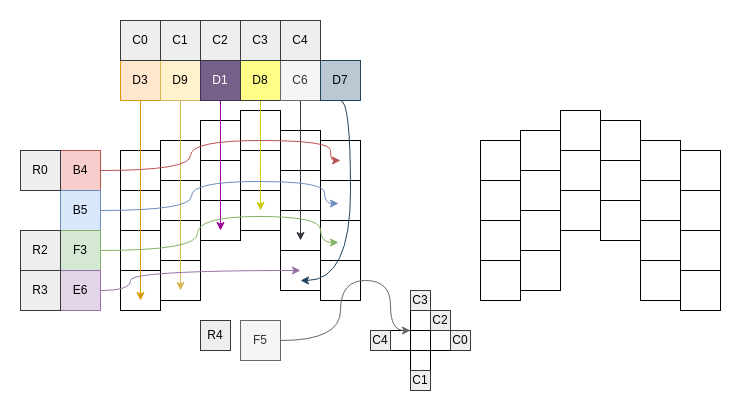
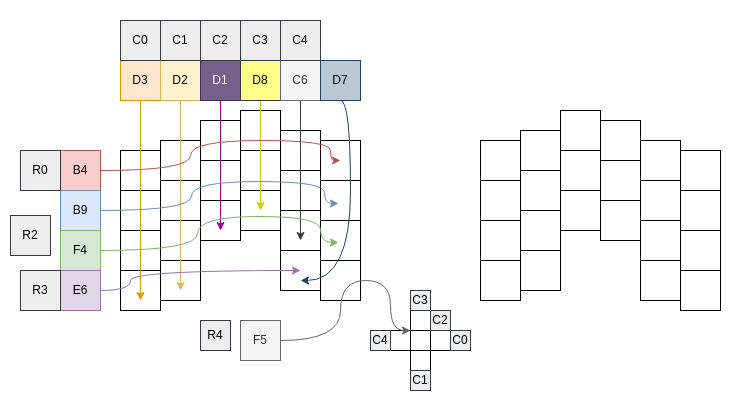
  <mxCell id="0" />
  <mxCell id="1" parent="0" />
  <mxCell id="2" value="" style="rounded=0;whiteSpace=wrap;html=1;" vertex="1" parent="1"><mxGeometry x="120" y="150" width="40" height="40" as="geometry" /></mxCell>
  <mxCell id="3" value="" style="rounded=0;whiteSpace=wrap;html=1;" vertex="1" parent="1"><mxGeometry x="160" y="140" width="40" height="40" as="geometry" /></mxCell>
  <mxCell id="4" value="" style="rounded=0;whiteSpace=wrap;html=1;" vertex="1" parent="1"><mxGeometry x="200" y="120" width="40" height="40" as="geometry" /></mxCell>
  <mxCell id="5" value="" style="rounded=0;whiteSpace=wrap;html=1;" vertex="1" parent="1"><mxGeometry x="240" y="110" width="40" height="40" as="geometry" /></mxCell>
  <mxCell id="6" value="" style="rounded=0;whiteSpace=wrap;html=1;" vertex="1" parent="1"><mxGeometry x="280" y="130" width="40" height="40" as="geometry" /></mxCell>
  <mxCell id="7" value="" style="rounded=0;whiteSpace=wrap;html=1;" vertex="1" parent="1"><mxGeometry x="320" y="140" width="40" height="40" as="geometry" /></mxCell>
  <mxCell id="8" value="" style="rounded=0;whiteSpace=wrap;html=1;" vertex="1" parent="1"><mxGeometry x="120" y="190" width="40" height="40" as="geometry" /></mxCell>
  <mxCell id="9" value="" style="rounded=0;whiteSpace=wrap;html=1;" vertex="1" parent="1"><mxGeometry x="120" y="230" width="40" height="40" as="geometry" /></mxCell>
  <mxCell id="10" value="" style="rounded=0;whiteSpace=wrap;html=1;" vertex="1" parent="1"><mxGeometry x="120" y="270" width="40" height="40" as="geometry" /></mxCell>
  <mxCell id="11" value="" style="rounded=0;whiteSpace=wrap;html=1;" vertex="1" parent="1"><mxGeometry x="160" y="180" width="40" height="40" as="geometry" /></mxCell>
  <mxCell id="12" value="" style="rounded=0;whiteSpace=wrap;html=1;" vertex="1" parent="1"><mxGeometry x="160" y="220" width="40" height="40" as="geometry" /></mxCell>
  <mxCell id="13" value="" style="rounded=0;whiteSpace=wrap;html=1;" vertex="1" parent="1"><mxGeometry x="160" y="260" width="40" height="40" as="geometry" /></mxCell>
  <mxCell id="14" value="" style="rounded=0;whiteSpace=wrap;html=1;" vertex="1" parent="1"><mxGeometry x="200" y="160" width="40" height="40" as="geometry" /></mxCell>
  <mxCell id="15" value="" style="rounded=0;whiteSpace=wrap;html=1;" vertex="1" parent="1"><mxGeometry x="200" y="200" width="40" height="40" as="geometry" /></mxCell>
  <mxCell id="16" value="" style="rounded=0;whiteSpace=wrap;html=1;" vertex="1" parent="1"><mxGeometry x="240" y="150" width="40" height="40" as="geometry" /></mxCell>
  <mxCell id="17" value="" style="rounded=0;whiteSpace=wrap;html=1;" vertex="1" parent="1"><mxGeometry x="240" y="190" width="40" height="40" as="geometry" /></mxCell>
  <mxCell id="18" value="" style="rounded=0;whiteSpace=wrap;html=1;" vertex="1" parent="1"><mxGeometry x="280" y="170" width="40" height="40" as="geometry" /></mxCell>
  <mxCell id="19" value="" style="rounded=0;whiteSpace=wrap;html=1;" vertex="1" parent="1"><mxGeometry x="280" y="210" width="40" height="40" as="geometry" /></mxCell>
  <mxCell id="20" value="" style="rounded=0;whiteSpace=wrap;html=1;" vertex="1" parent="1"><mxGeometry x="320" y="180" width="40" height="40" as="geometry" /></mxCell>
  <mxCell id="21" value="" style="rounded=0;whiteSpace=wrap;html=1;" vertex="1" parent="1"><mxGeometry x="320" y="220" width="40" height="40" as="geometry" /></mxCell>
  <mxCell id="22" value="" style="rounded=0;whiteSpace=wrap;html=1;" vertex="1" parent="1"><mxGeometry x="280" y="250" width="40" height="40" as="geometry" /></mxCell>
  <mxCell id="23" value="" style="rounded=0;whiteSpace=wrap;html=1;" vertex="1" parent="1"><mxGeometry x="320" y="260" width="40" height="40" as="geometry" /></mxCell>
  <mxCell id="24" value="" style="rounded=0;whiteSpace=wrap;html=1;direction=south;" vertex="1" parent="1"><mxGeometry x="480" y="140" width="40" height="40" as="geometry" /></mxCell>
  <mxCell id="25" value="" style="rounded=0;whiteSpace=wrap;html=1;direction=south;" vertex="1" parent="1"><mxGeometry x="520" y="130" width="40" height="40" as="geometry" /></mxCell>
  <mxCell id="26" value="" style="rounded=0;whiteSpace=wrap;html=1;direction=south;" vertex="1" parent="1"><mxGeometry x="560" y="110" width="40" height="40" as="geometry" /></mxCell>
  <mxCell id="27" value="" style="rounded=0;whiteSpace=wrap;html=1;direction=south;" vertex="1" parent="1"><mxGeometry x="600" y="120" width="40" height="40" as="geometry" /></mxCell>
  <mxCell id="28" value="" style="rounded=0;whiteSpace=wrap;html=1;direction=south;" vertex="1" parent="1"><mxGeometry x="640" y="140" width="40" height="40" as="geometry" /></mxCell>
  <mxCell id="29" value="" style="rounded=0;whiteSpace=wrap;html=1;direction=south;" vertex="1" parent="1"><mxGeometry x="680" y="150" width="40" height="40" as="geometry" /></mxCell>
  <mxCell id="30" value="" style="rounded=0;whiteSpace=wrap;html=1;direction=south;" vertex="1" parent="1"><mxGeometry x="480" y="180" width="40" height="40" as="geometry" /></mxCell>
  <mxCell id="31" value="" style="rounded=0;whiteSpace=wrap;html=1;direction=south;" vertex="1" parent="1"><mxGeometry x="480" y="220" width="40" height="40" as="geometry" /></mxCell>
  <mxCell id="32" value="" style="rounded=0;whiteSpace=wrap;html=1;direction=south;" vertex="1" parent="1"><mxGeometry x="480" y="260" width="40" height="40" as="geometry" /></mxCell>
  <mxCell id="33" value="" style="rounded=0;whiteSpace=wrap;html=1;direction=south;" vertex="1" parent="1"><mxGeometry x="520" y="170" width="40" height="40" as="geometry" /></mxCell>
  <mxCell id="34" value="" style="rounded=0;whiteSpace=wrap;html=1;direction=south;" vertex="1" parent="1"><mxGeometry x="520" y="210" width="40" height="40" as="geometry" /></mxCell>
  <mxCell id="35" value="" style="rounded=0;whiteSpace=wrap;html=1;direction=south;" vertex="1" parent="1"><mxGeometry x="520" y="250" width="40" height="40" as="geometry" /></mxCell>
  <mxCell id="36" value="" style="rounded=0;whiteSpace=wrap;html=1;direction=south;" vertex="1" parent="1"><mxGeometry x="560" y="150" width="40" height="40" as="geometry" /></mxCell>
  <mxCell id="37" value="" style="rounded=0;whiteSpace=wrap;html=1;direction=south;" vertex="1" parent="1"><mxGeometry x="560" y="190" width="40" height="40" as="geometry" /></mxCell>
  <mxCell id="38" value="" style="rounded=0;whiteSpace=wrap;html=1;direction=south;" vertex="1" parent="1"><mxGeometry x="600" y="160" width="40" height="40" as="geometry" /></mxCell>
  <mxCell id="39" value="" style="rounded=0;whiteSpace=wrap;html=1;direction=south;" vertex="1" parent="1"><mxGeometry x="600" y="200" width="40" height="40" as="geometry" /></mxCell>
  <mxCell id="40" value="" style="rounded=0;whiteSpace=wrap;html=1;direction=south;" vertex="1" parent="1"><mxGeometry x="640" y="180" width="40" height="40" as="geometry" /></mxCell>
  <mxCell id="41" value="" style="rounded=0;whiteSpace=wrap;html=1;direction=south;" vertex="1" parent="1"><mxGeometry x="640" y="220" width="40" height="40" as="geometry" /></mxCell>
  <mxCell id="42" value="" style="rounded=0;whiteSpace=wrap;html=1;direction=south;" vertex="1" parent="1"><mxGeometry x="680" y="190" width="40" height="40" as="geometry" /></mxCell>
  <mxCell id="43" value="" style="rounded=0;whiteSpace=wrap;html=1;direction=south;" vertex="1" parent="1"><mxGeometry x="680" y="230" width="40" height="40" as="geometry" /></mxCell>
  <mxCell id="44" value="" style="rounded=0;whiteSpace=wrap;html=1;direction=south;" vertex="1" parent="1"><mxGeometry x="640" y="260" width="40" height="40" as="geometry" /></mxCell>
  <mxCell id="45" value="" style="rounded=0;whiteSpace=wrap;html=1;direction=south;" vertex="1" parent="1"><mxGeometry x="680" y="270" width="40" height="40" as="geometry" /></mxCell>
  <mxCell id="46" value="" style="rounded=0;whiteSpace=wrap;html=1;" vertex="1" parent="1"><mxGeometry x="410" y="310" width="20" height="20" as="geometry" /></mxCell>
  <mxCell id="47" value="" style="rounded=0;whiteSpace=wrap;html=1;" vertex="1" parent="1"><mxGeometry x="390" y="330" width="20" height="20" as="geometry" /></mxCell>
  <mxCell id="48" value="" style="rounded=0;whiteSpace=wrap;html=1;" vertex="1" parent="1"><mxGeometry x="410" y="330" width="20" height="20" as="geometry" /></mxCell>
  <mxCell id="49" value="" style="rounded=0;whiteSpace=wrap;html=1;" vertex="1" parent="1"><mxGeometry x="410" y="350" width="20" height="20" as="geometry" /></mxCell>
  <mxCell id="50" value="" style="rounded=0;whiteSpace=wrap;html=1;" vertex="1" parent="1"><mxGeometry x="430" y="330" width="20" height="20" as="geometry" /></mxCell>
  <mxCell id="51" style="edgeStyle=orthogonalEdgeStyle;curved=1;rounded=0;orthogonalLoop=1;jettySize=auto;html=1;exitX=0.5;exitY=1;exitDx=0;exitDy=0;strokeColor=#d79b00;fillColor=#ffe6cc;" edge="1" parent="1" source="52"><mxGeometry relative="1" as="geometry"><mxPoint x="140" y="300" as="targetPoint" /><Array as="points"><mxPoint x="140" y="250" /><mxPoint x="140" y="250" /></Array></mxGeometry></mxCell>
  <mxCell id="52" value="D3" style="text;html=1;strokeColor=#d79b00;fillColor=#ffe6cc;align=center;verticalAlign=middle;whiteSpace=wrap;rounded=0;" vertex="1" parent="1"><mxGeometry x="120" y="60" width="40" height="40" as="geometry" /></mxCell>
  <mxCell id="53" style="edgeStyle=orthogonalEdgeStyle;curved=1;rounded=0;orthogonalLoop=1;jettySize=auto;html=1;exitX=0.5;exitY=1;exitDx=0;exitDy=0;strokeColor=#d6b656;fillColor=#fff2cc;" edge="1" parent="1" source="54"><mxGeometry relative="1" as="geometry"><mxPoint x="180" y="290" as="targetPoint" /><Array as="points"><mxPoint x="180" y="240" /><mxPoint x="180" y="240" /></Array></mxGeometry></mxCell>
- <mxCell id="54" value="D9" style="text;html=1;strokeColor=#d6b656;fillColor=#fff2cc;align=center;verticalAlign=middle;whiteSpace=wrap;rounded=0;" vertex="1" parent="1"><mxGeometry x="160" y="60" width="40" height="40" as="geometry" /></mxCell>
+ <mxCell id="54" value="D2" style="text;html=1;strokeColor=#d6b656;fillColor=#fff2cc;align=center;verticalAlign=middle;whiteSpace=wrap;rounded=0;" vertex="1" parent="1"><mxGeometry x="160" y="60" width="40" height="40" as="geometry" /></mxCell>
  <mxCell id="55" style="edgeStyle=orthogonalEdgeStyle;curved=1;rounded=0;orthogonalLoop=1;jettySize=auto;html=1;exitX=0.5;exitY=1;exitDx=0;exitDy=0;strokeColor=#990099;" edge="1" parent="1" source="56"><mxGeometry relative="1" as="geometry"><mxPoint x="220" y="230" as="targetPoint" /><Array as="points"><mxPoint x="220" y="200" /><mxPoint x="220" y="200" /></Array></mxGeometry></mxCell>
  <mxCell id="56" value="D1" style="text;html=1;strokeColor=#432D57;fillColor=#76608a;align=center;verticalAlign=middle;whiteSpace=wrap;rounded=0;fontColor=#ffffff;" vertex="1" parent="1"><mxGeometry x="200" y="60" width="40" height="40" as="geometry" /></mxCell>
  <mxCell id="57" style="edgeStyle=orthogonalEdgeStyle;curved=1;rounded=0;orthogonalLoop=1;jettySize=auto;html=1;exitX=0.5;exitY=1;exitDx=0;exitDy=0;fillColor=#ffff88;strokeColor=#CCCC00;" edge="1" parent="1" source="58"><mxGeometry relative="1" as="geometry"><mxPoint x="260" y="210" as="targetPoint" /><Array as="points"><mxPoint x="260" y="180" /><mxPoint x="260" y="180" /></Array></mxGeometry></mxCell>
  <mxCell id="58" value="D8" style="text;html=1;strokeColor=#36393d;fillColor=#ffff88;align=center;verticalAlign=middle;whiteSpace=wrap;rounded=0;" vertex="1" parent="1"><mxGeometry x="240" y="60" width="40" height="40" as="geometry" /></mxCell>
  <mxCell id="59" style="edgeStyle=orthogonalEdgeStyle;curved=1;rounded=0;orthogonalLoop=1;jettySize=auto;html=1;exitX=0.5;exitY=1;exitDx=0;exitDy=0;fillColor=#eeeeee;strokeColor=#36393d;" edge="1" parent="1" source="60"><mxGeometry relative="1" as="geometry"><mxPoint x="300" y="240" as="targetPoint" /><Array as="points"><mxPoint x="300" y="210" /><mxPoint x="300" y="210" /></Array></mxGeometry></mxCell>
  <mxCell id="60" value="C6" style="text;html=1;align=center;verticalAlign=middle;whiteSpace=wrap;rounded=0;fillColor=#f5f5f5;fontColor=#333333;strokeColor=#666666;" vertex="1" parent="1"><mxGeometry x="280" y="60" width="40" height="40" as="geometry" /></mxCell>
  <mxCell id="61" style="edgeStyle=orthogonalEdgeStyle;curved=1;rounded=0;orthogonalLoop=1;jettySize=auto;html=1;fillColor=#bac8d3;strokeColor=#23445d;exitX=0.5;exitY=1;exitDx=0;exitDy=0;" edge="1" parent="1" source="62"><mxGeometry relative="1" as="geometry"><mxPoint x="300" y="280" as="targetPoint" /><Array as="points"><mxPoint x="350" y="100" /><mxPoint x="350" y="280" /></Array></mxGeometry></mxCell>
  <mxCell id="62" value="D7" style="text;html=1;strokeColor=#23445d;fillColor=#bac8d3;align=center;verticalAlign=middle;whiteSpace=wrap;rounded=0;" vertex="1" parent="1"><mxGeometry x="320" y="60" width="40" height="40" as="geometry" /></mxCell>
  <mxCell id="63" style="edgeStyle=orthogonalEdgeStyle;curved=1;rounded=0;orthogonalLoop=1;jettySize=auto;html=1;exitX=1;exitY=0.5;exitDx=0;exitDy=0;fillColor=#f8cecc;strokeColor=#b85450;" edge="1" parent="1" source="64"><mxGeometry relative="1" as="geometry"><mxPoint x="340" y="160" as="targetPoint" /><Array as="points"><mxPoint x="190" y="170" /><mxPoint x="190" y="140" /><mxPoint x="330" y="140" /><mxPoint x="330" y="160" /></Array></mxGeometry></mxCell>
  <mxCell id="64" value="B4" style="text;html=1;strokeColor=#b85450;fillColor=#f8cecc;align=center;verticalAlign=middle;whiteSpace=wrap;rounded=0;" vertex="1" parent="1"><mxGeometry x="60" y="150" width="40" height="40" as="geometry" /></mxCell>
  <mxCell id="65" style="edgeStyle=orthogonalEdgeStyle;curved=1;rounded=0;orthogonalLoop=1;jettySize=auto;html=1;exitX=1;exitY=0.5;exitDx=0;exitDy=0;fillColor=#dae8fc;strokeColor=#6c8ebf;" edge="1" parent="1" source="66"><mxGeometry relative="1" as="geometry"><mxPoint x="338" y="203" as="targetPoint" /><Array as="points"><mxPoint x="191" y="210" /><mxPoint x="191" y="181" /><mxPoint x="324" y="181" /><mxPoint x="324" y="203" /></Array></mxGeometry></mxCell>
- <mxCell id="66" value="B5" style="text;html=1;strokeColor=#6c8ebf;fillColor=#dae8fc;align=center;verticalAlign=middle;whiteSpace=wrap;rounded=0;" vertex="1" parent="1"><mxGeometry x="60" y="190" width="40" height="40" as="geometry" /></mxCell>
+ <mxCell id="66" value="B9" style="text;html=1;strokeColor=#6c8ebf;fillColor=#dae8fc;align=center;verticalAlign=middle;whiteSpace=wrap;rounded=0;" vertex="1" parent="1"><mxGeometry x="60" y="190" width="40" height="40" as="geometry" /></mxCell>
  <mxCell id="67" style="edgeStyle=orthogonalEdgeStyle;curved=1;rounded=0;orthogonalLoop=1;jettySize=auto;html=1;exitX=1;exitY=0.5;exitDx=0;exitDy=0;fillColor=#d5e8d4;strokeColor=#82b366;" edge="1" parent="1" source="68"><mxGeometry relative="1" as="geometry"><mxPoint x="338" y="242" as="targetPoint" /><Array as="points"><mxPoint x="197" y="250" /><mxPoint x="197" y="216" /><mxPoint x="320" y="216" /><mxPoint x="320" y="242" /></Array></mxGeometry></mxCell>
- <mxCell id="68" value="F3" style="text;html=1;strokeColor=#82b366;fillColor=#d5e8d4;align=center;verticalAlign=middle;whiteSpace=wrap;rounded=0;" vertex="1" parent="1"><mxGeometry x="60" y="230" width="40" height="40" as="geometry" /></mxCell>
+ <mxCell id="68" value="F4" style="text;html=1;strokeColor=#82b366;fillColor=#d5e8d4;align=center;verticalAlign=middle;whiteSpace=wrap;rounded=0;" vertex="1" parent="1"><mxGeometry x="60" y="230" width="40" height="40" as="geometry" /></mxCell>
  <mxCell id="69" style="edgeStyle=orthogonalEdgeStyle;curved=1;rounded=0;orthogonalLoop=1;jettySize=auto;html=1;exitX=1;exitY=0.5;exitDx=0;exitDy=0;fillColor=#e1d5e7;strokeColor=#9673a6;" edge="1" parent="1" source="70"><mxGeometry relative="1" as="geometry"><mxPoint x="300" y="270" as="targetPoint" /><Array as="points"><mxPoint x="130" y="290" /><mxPoint x="130" y="270" /></Array></mxGeometry></mxCell>
  <mxCell id="70" value="E6" style="text;html=1;strokeColor=#9673a6;fillColor=#e1d5e7;align=center;verticalAlign=middle;whiteSpace=wrap;rounded=0;" vertex="1" parent="1"><mxGeometry x="60" y="270" width="40" height="40" as="geometry" /></mxCell>
  <mxCell id="71" style="edgeStyle=orthogonalEdgeStyle;curved=1;rounded=0;orthogonalLoop=1;jettySize=auto;html=1;exitX=1;exitY=0.5;exitDx=0;exitDy=0;entryX=1;entryY=0;entryDx=0;entryDy=0;fillColor=#f5f5f5;strokeColor=#666666;" edge="1" parent="1" source="72" target="47"><mxGeometry relative="1" as="geometry"><Array as="points"><mxPoint x="340" y="340" /><mxPoint x="340" y="280" /><mxPoint x="390" y="280" /><mxPoint x="390" y="330" /></Array></mxGeometry></mxCell>
  <mxCell id="72" value="F5" style="text;html=1;strokeColor=#666666;fillColor=#f5f5f5;align=center;verticalAlign=middle;whiteSpace=wrap;rounded=0;fontColor=#333333;" vertex="1" parent="1"><mxGeometry x="240" y="320" width="40" height="40" as="geometry" /></mxCell>
  <mxCell id="73" value="R0" style="text;html=1;strokeColor=#36393d;fillColor=#eeeeee;align=center;verticalAlign=middle;whiteSpace=wrap;rounded=0;" vertex="1" parent="1"><mxGeometry x="20" y="150" width="40" height="40" as="geometry" /></mxCell>
- <mxCell id="74" value="R2" style="text;html=1;strokeColor=#36393d;fillColor=#eeeeee;align=center;verticalAlign=middle;whiteSpace=wrap;rounded=0;" vertex="1" parent="1"><mxGeometry x="20" y="230" width="40" height="40" as="geometry" /></mxCell>
+ <mxCell id="74" value="R2" style="text;html=1;strokeColor=#36393d;fillColor=#eeeeee;align=center;verticalAlign=middle;whiteSpace=wrap;rounded=0;" vertex="1" parent="1"><mxGeometry x="10" y="215" width="40" height="40" as="geometry" /></mxCell>
  <mxCell id="75" value="R3" style="text;html=1;strokeColor=#36393d;fillColor=#eeeeee;align=center;verticalAlign=middle;whiteSpace=wrap;rounded=0;" vertex="1" parent="1"><mxGeometry x="20" y="270" width="40" height="40" as="geometry" /></mxCell>
  <mxCell id="76" value="C0" style="text;html=1;align=center;verticalAlign=middle;whiteSpace=wrap;rounded=0;fillColor=#eeeeee;strokeColor=#36393d;" vertex="1" parent="1"><mxGeometry x="120" y="20" width="40" height="40" as="geometry" /></mxCell>
  <mxCell id="77" value="C1" style="text;html=1;align=center;verticalAlign=middle;whiteSpace=wrap;rounded=0;fillColor=#eeeeee;strokeColor=#36393d;" vertex="1" parent="1"><mxGeometry x="160" y="20" width="40" height="40" as="geometry" /></mxCell>
  <mxCell id="78" value="C2" style="text;html=1;align=center;verticalAlign=middle;whiteSpace=wrap;rounded=0;fillColor=#eeeeee;strokeColor=#36393d;" vertex="1" parent="1"><mxGeometry x="200" y="20" width="40" height="40" as="geometry" /></mxCell>
  <mxCell id="79" value="C3" style="text;html=1;align=center;verticalAlign=middle;whiteSpace=wrap;rounded=0;fillColor=#eeeeee;strokeColor=#36393d;" vertex="1" parent="1"><mxGeometry x="240" y="20" width="40" height="40" as="geometry" /></mxCell>
  <mxCell id="80" value="C4" style="text;html=1;align=center;verticalAlign=middle;whiteSpace=wrap;rounded=0;fillColor=#eeeeee;strokeColor=#36393d;" vertex="1" parent="1"><mxGeometry x="280" y="20" width="40" height="40" as="geometry" /></mxCell>
  <mxCell id="81" value="R4" style="text;html=1;strokeColor=#36393d;fillColor=#eeeeee;align=center;verticalAlign=middle;whiteSpace=wrap;rounded=0;" vertex="1" parent="1"><mxGeometry x="200" y="320" width="30" height="30" as="geometry" /></mxCell>
  <mxCell id="82" value="C2" style="text;html=1;align=center;verticalAlign=middle;whiteSpace=wrap;rounded=0;fillColor=#eeeeee;strokeColor=#36393d;" vertex="1" parent="1"><mxGeometry x="430" y="310" width="20" height="20" as="geometry" /></mxCell>
  <mxCell id="83" value="C0" style="text;html=1;align=center;verticalAlign=middle;whiteSpace=wrap;rounded=0;fillColor=#eeeeee;strokeColor=#36393d;" vertex="1" parent="1"><mxGeometry x="450" y="330" width="20" height="20" as="geometry" /></mxCell>
  <mxCell id="84" value="C4" style="text;html=1;align=center;verticalAlign=middle;whiteSpace=wrap;rounded=0;fillColor=#eeeeee;strokeColor=#36393d;" vertex="1" parent="1"><mxGeometry x="370" y="330" width="20" height="20" as="geometry" /></mxCell>
  <mxCell id="85" value="C1" style="text;html=1;align=center;verticalAlign=middle;whiteSpace=wrap;rounded=0;fillColor=#eeeeee;strokeColor=#36393d;" vertex="1" parent="1"><mxGeometry x="410" y="370" width="20" height="20" as="geometry" /></mxCell>
  <mxCell id="86" value="C3" style="text;html=1;align=center;verticalAlign=middle;whiteSpace=wrap;rounded=0;fillColor=#eeeeee;strokeColor=#36393d;" vertex="1" parent="1"><mxGeometry x="410" y="290" width="20" height="20" as="geometry" /></mxCell>
